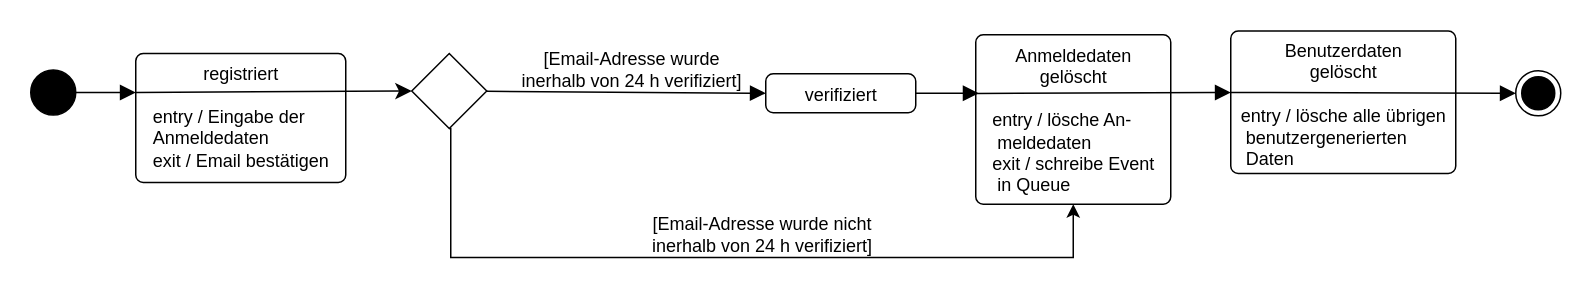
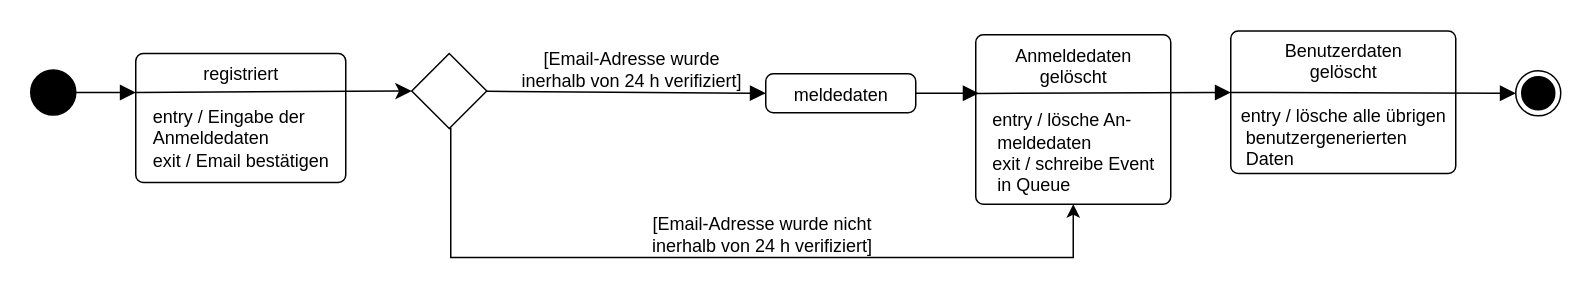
  <mxCell id="0" />
  <mxCell id="1" parent="0" />
  <mxCell id="2" value="" style="ellipse;fillColor=strokeColor;" parent="1" vertex="1"><mxGeometry x="20" y="46" width="30" height="30" as="geometry" /></mxCell>
  <mxCell id="3" value="" style="ellipse;html=1;shape=endState;fillColor=strokeColor;" parent="1" vertex="1"><mxGeometry x="1010" y="46.5" width="30" height="30" as="geometry" /></mxCell>
- <mxCell id="4" value="&lt;div&gt;verifiziert&lt;/div&gt;&lt;div&gt;&lt;br&gt;&lt;/div&gt;&lt;div align=&quot;left&quot;&gt;&lt;br&gt;&lt;/div&gt;" style="html=1;align=center;verticalAlign=top;rounded=1;absoluteArcSize=1;arcSize=10;dashed=0;" parent="1" vertex="1"><mxGeometry x="510" y="48.5" width="100" height="26" as="geometry" /></mxCell>
+ <mxCell id="4" value="&lt;div&gt;meldedaten&lt;/div&gt;&lt;div&gt;&lt;br&gt;&lt;/div&gt;&lt;div align=&quot;left&quot;&gt;&lt;br&gt;&lt;/div&gt;" style="html=1;align=center;verticalAlign=top;rounded=1;absoluteArcSize=1;arcSize=10;dashed=0;" parent="1" vertex="1"><mxGeometry x="510" y="48.5" width="100" height="26" as="geometry" /></mxCell>
  <mxCell id="5" value="&lt;div&gt;registriert&lt;/div&gt;&lt;div&gt;&lt;br&gt;&lt;/div&gt;&lt;div align=&quot;left&quot;&gt;entry / Eingabe der &lt;br&gt;&lt;/div&gt;&lt;div align=&quot;left&quot;&gt;&lt;span style=&quot;&quot;&gt; &lt;/span&gt;&lt;span style=&quot;&quot;&gt; &lt;/span&gt;Anmeldedaten&lt;/div&gt;&lt;div align=&quot;left&quot;&gt;exit / Email bestätigen&lt;/div&gt;" style="html=1;align=center;verticalAlign=top;rounded=1;absoluteArcSize=1;arcSize=10;dashed=0;" parent="1" vertex="1"><mxGeometry x="90" y="35" width="140" height="86" as="geometry" /></mxCell>
  <mxCell id="6" value="&lt;div&gt;Anmeldedaten &lt;br&gt;&lt;/div&gt;&lt;div&gt;gelöscht&lt;/div&gt;&lt;div&gt;&lt;br&gt;&lt;/div&gt;&lt;div align=&quot;left&quot;&gt;entry / lösche An-&lt;/div&gt;&lt;div align=&quot;left&quot;&gt;&lt;span style=&quot;&quot;&gt; &lt;/span&gt;&lt;span style=&quot;white-space: pre;&quot;&gt; &lt;/span&gt;meldedaten&lt;/div&gt;&lt;div align=&quot;left&quot;&gt;exit / schreibe Event &lt;br&gt;&lt;/div&gt;&lt;div align=&quot;left&quot;&gt;&lt;span style=&quot;white-space: pre;&quot;&gt; &lt;/span&gt;in Queue&lt;/div&gt;" style="html=1;align=center;verticalAlign=top;rounded=1;absoluteArcSize=1;arcSize=10;dashed=0;" parent="1" vertex="1"><mxGeometry x="650" y="22.5" width="130" height="113" as="geometry" /></mxCell>
  <mxCell id="7" value="&lt;div&gt;Benutzerdaten &lt;br&gt;&lt;/div&gt;&lt;div&gt;gelöscht&lt;/div&gt;&lt;div&gt;&lt;br&gt;&lt;/div&gt;&lt;div align=&quot;left&quot;&gt;entry / lösche alle übrigen&lt;br&gt;&lt;/div&gt;&lt;div align=&quot;left&quot;&gt;&lt;span style=&quot;white-space: pre;&quot;&gt; &lt;/span&gt;benutzergenerierten&lt;/div&gt;&lt;div align=&quot;left&quot;&gt;&lt;span style=&quot;white-space: pre;&quot;&gt; &lt;/span&gt;Daten&lt;br&gt;&lt;/div&gt;" style="html=1;align=center;verticalAlign=top;rounded=1;absoluteArcSize=1;arcSize=10;dashed=0;" parent="1" vertex="1"><mxGeometry x="820" y="20" width="150" height="95" as="geometry" /></mxCell>
  <mxCell id="8" value="" style="endArrow=block;startArrow=none;endFill=1;startFill=0;endSize=8;html=1;verticalAlign=bottom;labelBackgroundColor=none;strokeWidth=1;rounded=0;fontSize=14;exitX=1;exitY=0.5;exitDx=0;exitDy=0;" parent="1" source="2" edge="1"><mxGeometry width="160" relative="1" as="geometry"><mxPoint x="240" y="151" as="sourcePoint" /><mxPoint x="90" y="61" as="targetPoint" /></mxGeometry></mxCell>
  <mxCell id="9" value="" style="endArrow=block;startArrow=none;endFill=1;startFill=0;endSize=8;html=1;verticalAlign=bottom;labelBackgroundColor=none;strokeWidth=1;rounded=0;fontSize=14;exitX=1;exitY=0.5;exitDx=0;exitDy=0;entryX=0.015;entryY=0.345;entryDx=0;entryDy=0;entryPerimeter=0;" parent="1" source="4" target="6" edge="1"><mxGeometry width="160" relative="1" as="geometry"><mxPoint x="630" y="96" as="sourcePoint" /><mxPoint x="790" y="96" as="targetPoint" /></mxGeometry></mxCell>
  <mxCell id="10" value="" style="endArrow=block;startArrow=none;endFill=1;startFill=0;endSize=8;html=1;verticalAlign=bottom;labelBackgroundColor=none;strokeWidth=1;rounded=0;fontSize=14;entryX=0;entryY=0.5;entryDx=0;entryDy=0;" parent="1" target="3" edge="1"><mxGeometry width="160" relative="1" as="geometry"><mxPoint x="820" y="61" as="sourcePoint" /><mxPoint x="70" y="101.5" as="targetPoint" /></mxGeometry></mxCell>
  <mxCell id="11" value="" style="html=1;verticalAlign=bottom;labelBackgroundColor=none;endArrow=block;endFill=1;rounded=0;fontSize=14;entryX=0;entryY=0.5;entryDx=0;entryDy=0;strokeWidth=1;endSize=8;startArrow=none;" parent="1" source="14" target="4" edge="1"><mxGeometry x="0.429" width="160" relative="1" as="geometry"><mxPoint x="90" y="61" as="sourcePoint" /><mxPoint x="620" y="151" as="targetPoint" /><mxPoint as="offset" /><Array as="points" /></mxGeometry></mxCell>
  <mxCell id="12" value="" style="html=1;verticalAlign=bottom;labelBackgroundColor=none;endArrow=block;endFill=1;rounded=0;fontSize=14;strokeWidth=1;endSize=8;exitX=0.002;exitY=0.346;exitDx=0;exitDy=0;exitPerimeter=0;" parent="1" source="6" edge="1"><mxGeometry x="0.267" width="160" relative="1" as="geometry"><mxPoint x="620" y="141.5" as="sourcePoint" /><mxPoint x="820" y="61" as="targetPoint" /><mxPoint as="offset" /></mxGeometry></mxCell>
  <mxCell id="13" style="edgeStyle=orthogonalEdgeStyle;rounded=0;orthogonalLoop=1;jettySize=auto;html=1;startArrow=none;startFill=0;endArrow=classic;endFill=1;exitX=0.5;exitY=1;exitDx=0;exitDy=0;entryX=0.5;entryY=1;entryDx=0;entryDy=0;" parent="1" source="14" target="6" edge="1"><mxGeometry relative="1" as="geometry"><mxPoint x="510" y="211" as="targetPoint" /><Array as="points"><mxPoint x="300" y="171" /><mxPoint x="715" y="171" /></Array></mxGeometry></mxCell>
  <mxCell id="14" value="" style="rhombus;whiteSpace=wrap;html=1;" parent="1" vertex="1"><mxGeometry x="274" y="35" width="50" height="50" as="geometry" /></mxCell>
  <mxCell id="15" value="" style="html=1;verticalAlign=bottom;labelBackgroundColor=none;endArrow=classic;endFill=1;rounded=0;fontSize=14;entryX=0;entryY=0.5;entryDx=0;entryDy=0;strokeWidth=1;endSize=8;startArrow=none;startFill=0;" parent="1" target="14" edge="1"><mxGeometry x="0.429" width="160" relative="1" as="geometry"><mxPoint x="90" y="61" as="sourcePoint" /><mxPoint x="460" y="61.5" as="targetPoint" /><mxPoint as="offset" /></mxGeometry></mxCell>
  <mxCell id="16" value="[Email-Adresse wurde inerhalb von 24 h verifiziert]" style="text;html=1;strokeColor=none;fillColor=none;align=center;verticalAlign=middle;whiteSpace=wrap;rounded=0;" parent="1" vertex="1"><mxGeometry x="346" y="31" width="150" height="30" as="geometry" /></mxCell>
  <mxCell id="17" style="edgeStyle=orthogonalEdgeStyle;rounded=0;orthogonalLoop=1;jettySize=auto;html=1;exitX=0.5;exitY=1;exitDx=0;exitDy=0;startArrow=none;startFill=0;endArrow=classic;endFill=1;" parent="1" source="14" target="14" edge="1"><mxGeometry relative="1" as="geometry" /></mxCell>
  <mxCell id="18" value="[Email-Adresse wurde nicht inerhalb von 24 h verifiziert]" style="text;html=1;strokeColor=none;fillColor=none;align=center;verticalAlign=middle;whiteSpace=wrap;rounded=0;" parent="1" vertex="1"><mxGeometry x="430" y="141" width="156" height="30" as="geometry" /></mxCell>
